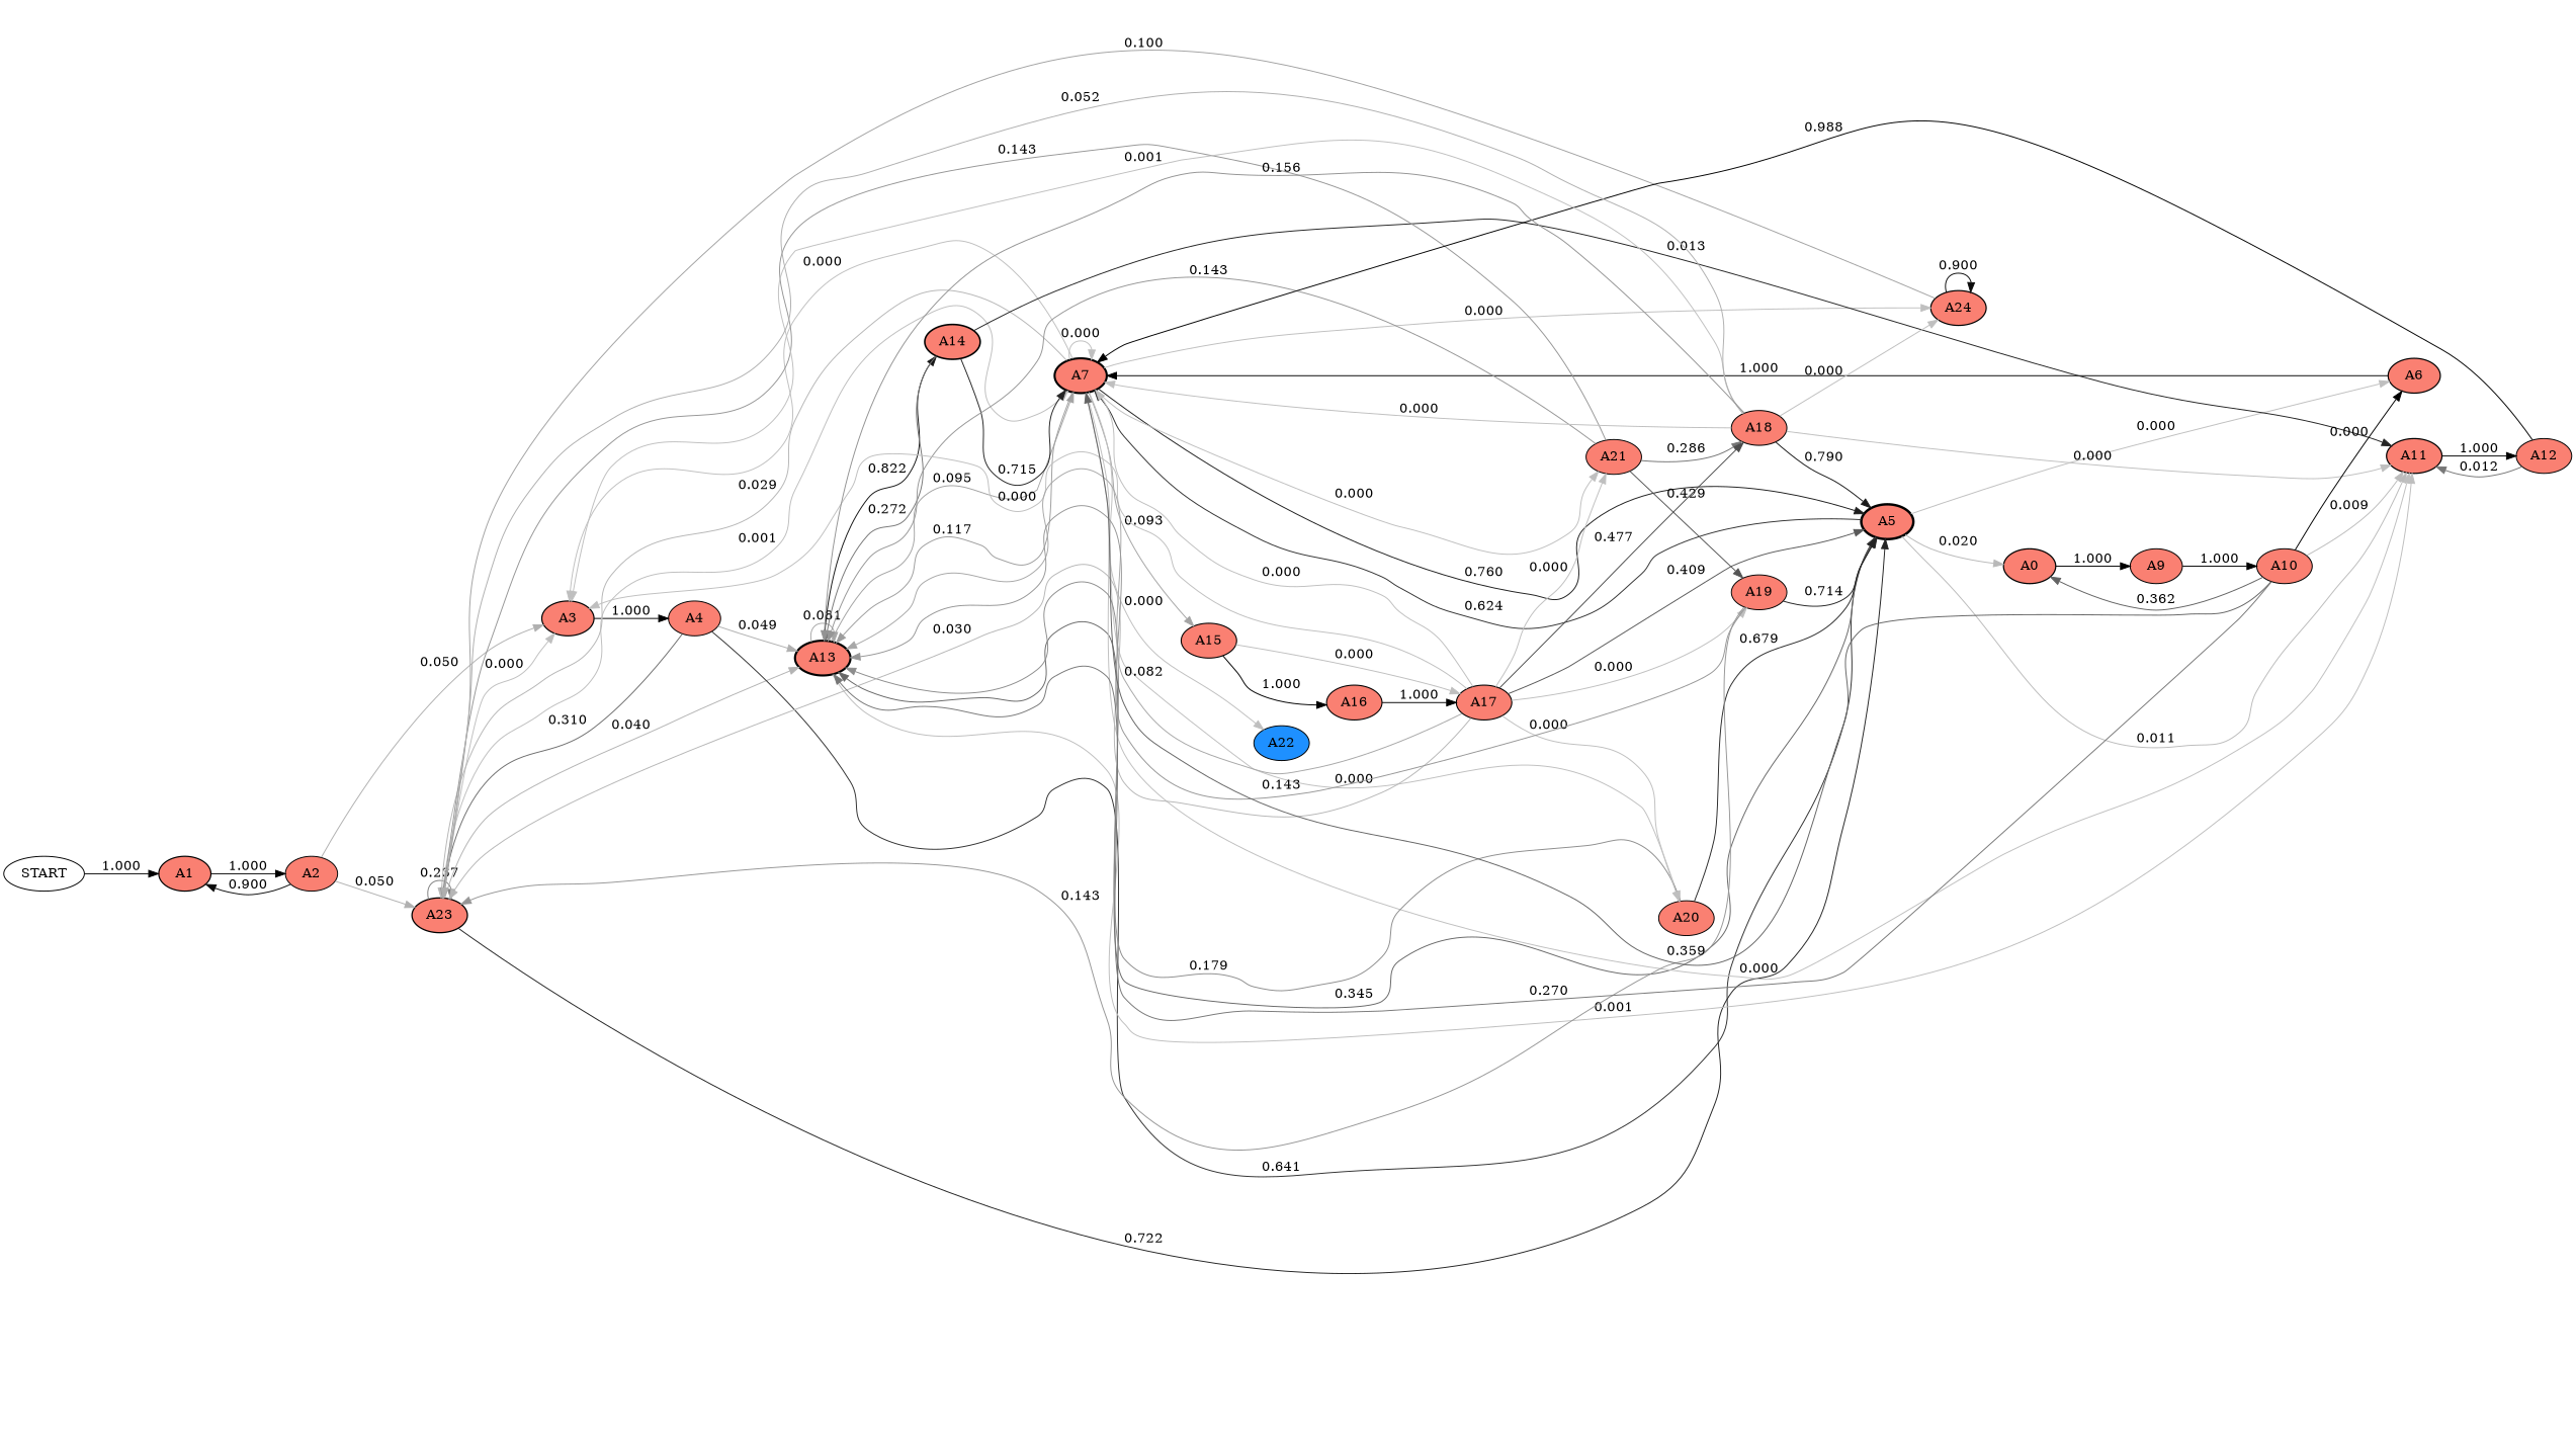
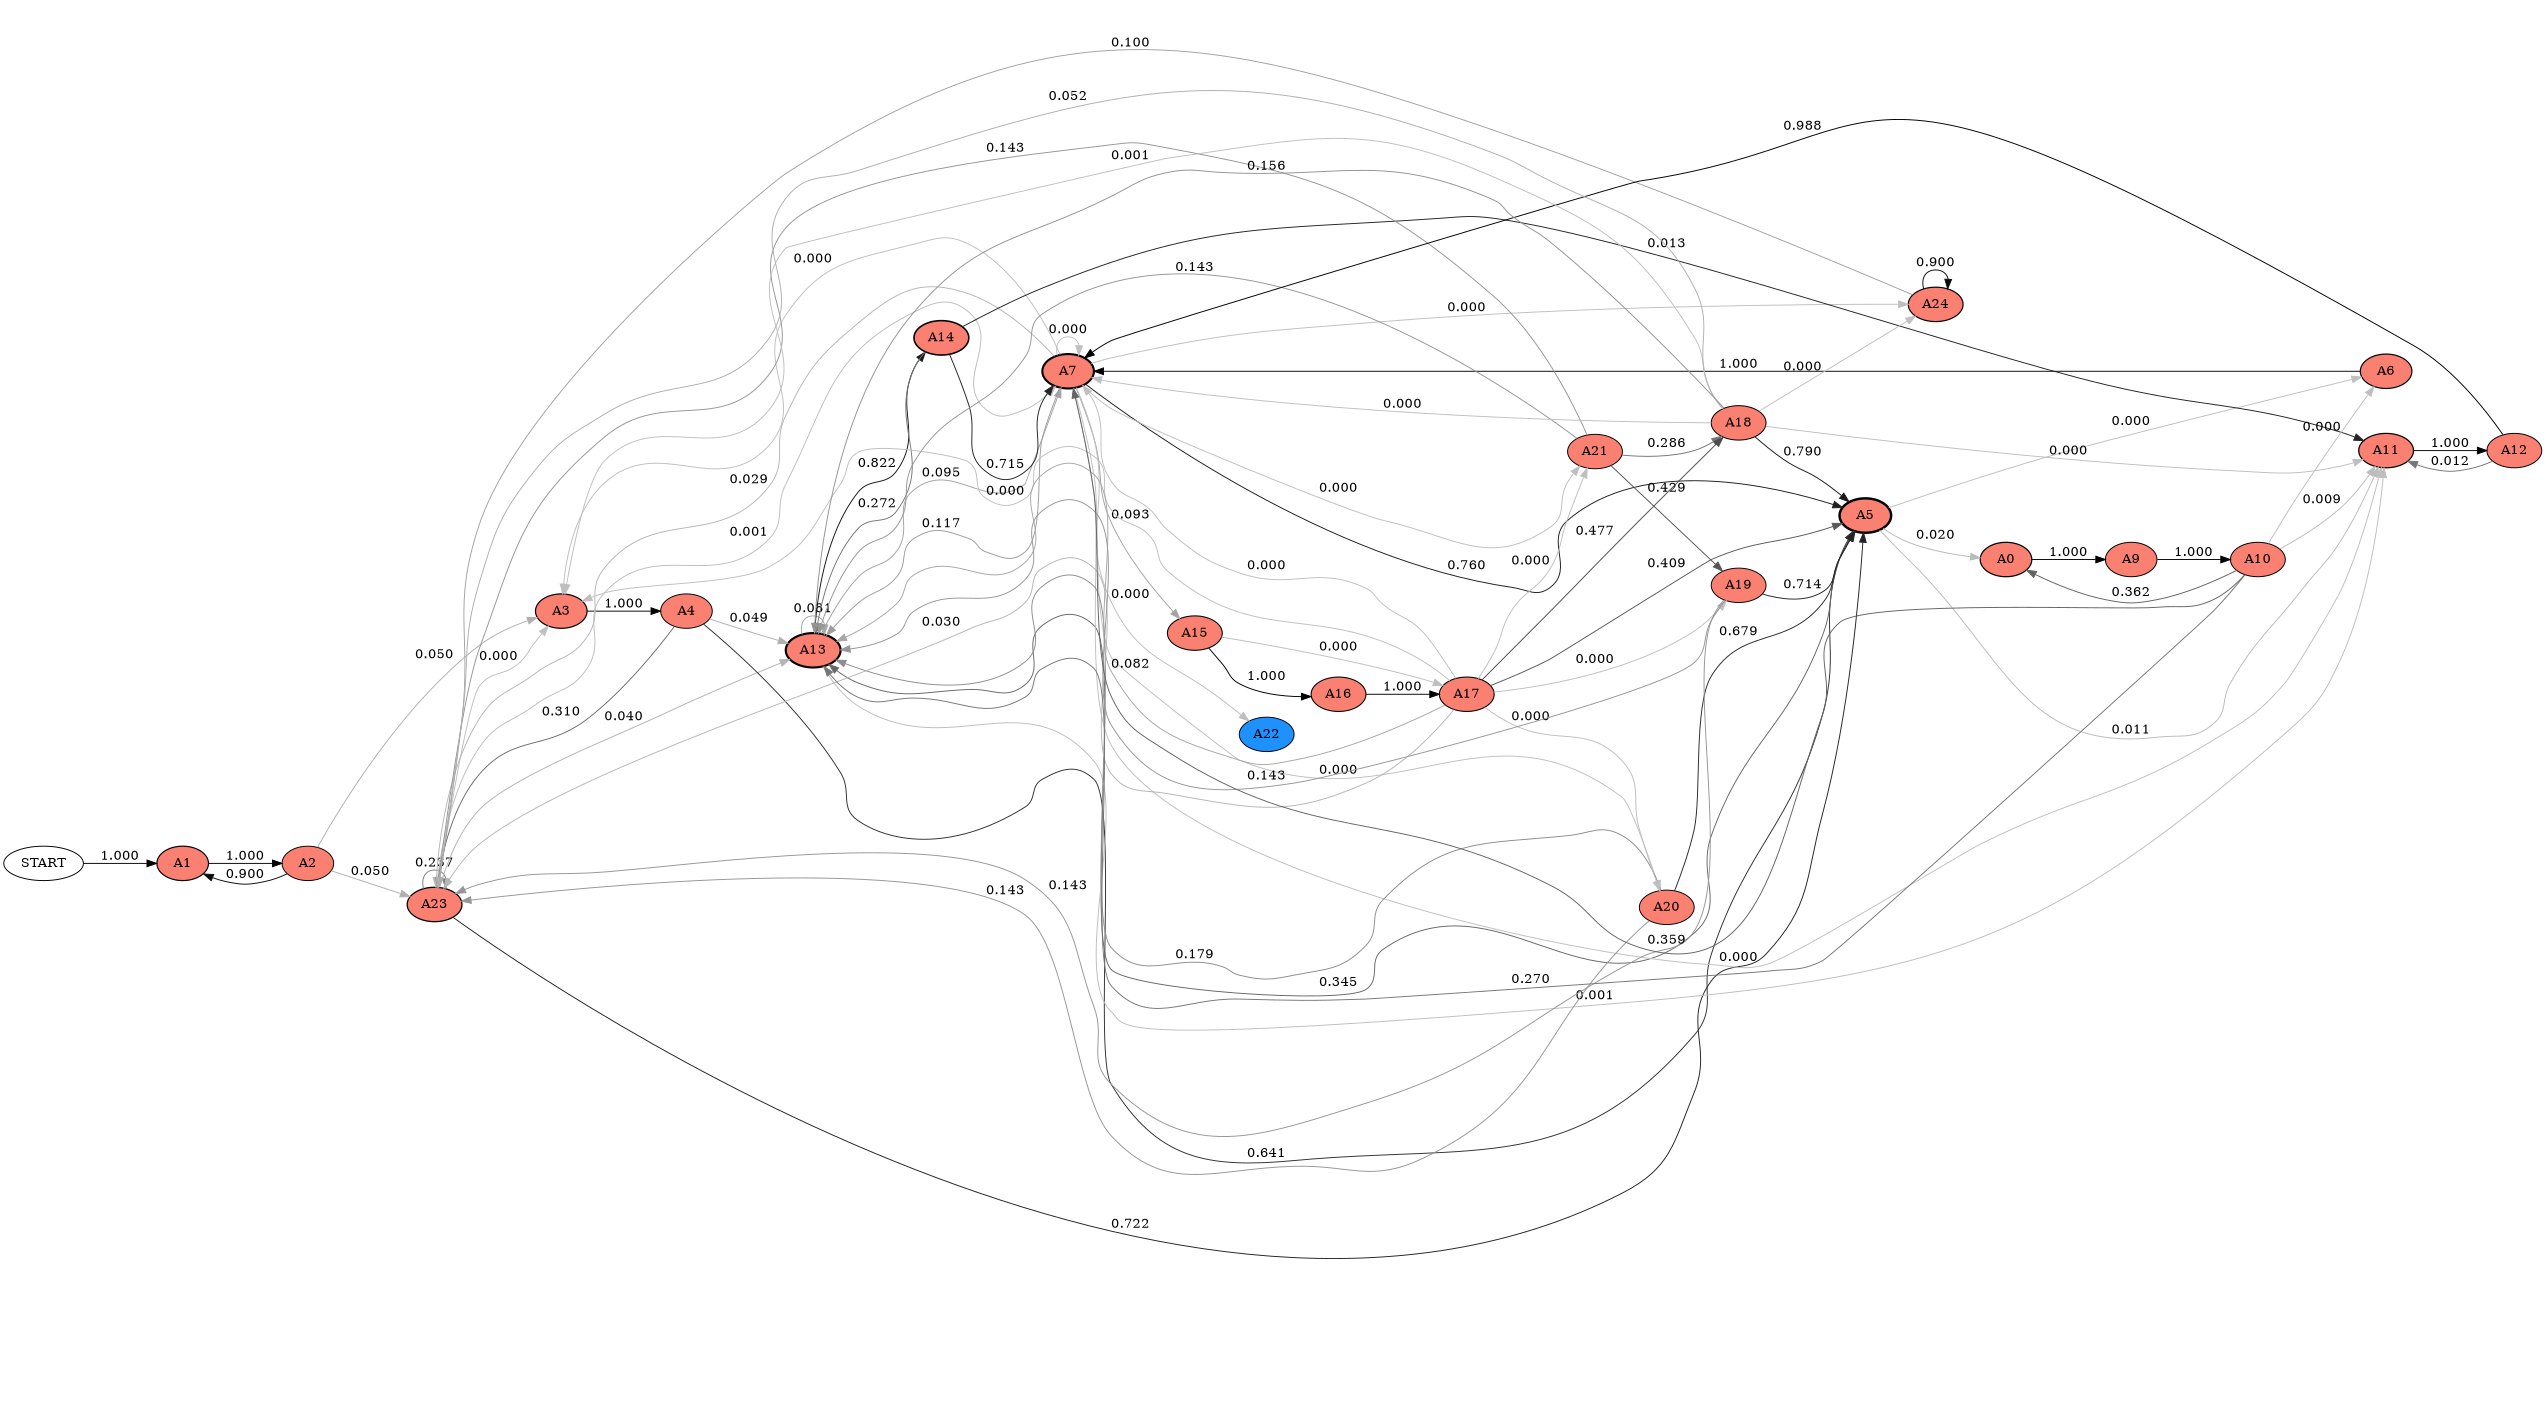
  digraph {
    rankdir=LR
    node [color=black fillcolor="#fa8072" fontcolor=black penwidth=1.0000043137250652 style=filled]
    edge [color="#bfbfbf" fontcolor=black weight=0.001]
    START [fillcolor="#ffffff"]
    A1 [penwidth=1.2500539213427653]
    A2 [penwidth=1.0000431370742122]
    A3 [penwidth=1.2504960578670465]
    A23 [penwidth=1.3257333001260274]
    A4 [penwidth=1.0003968462936372]
    A5 [penwidth=2.5486225512616145]
    A13 [penwidth=2.2283364840624915]
    A7 [penwidth=2.1776240976776884]
    A6 [penwidth=1.2504960578670465]
    n11 [label=A0 penwidth=1.2967829584878776]
    A11 [penwidth=1.2801166876859789]
    A14 [penwidth=1.6537609485505946]
    A15 [penwidth=1.124240956863252]
    A20 [penwidth=1.000060391794113]
    A21 [penwidth=1.0000150980205738]
    A22 [fillcolor="#1e90ff"]
    A24 [penwidth=1.2500539213427653]
    A9 [penwidth=1.037426366790302]
    A12 [penwidth=1.024093350148783]
    A16 [penwidth=1.124226254038244]
    A17 [penwidth=1.124240956863252]
    A18 [penwidth=1.0596943663197527]
    A19 [penwidth=1.0000150980205738]
    A10 [penwidth=1.037426366790302]
    START -> A1 [color="#000000" label=1.000 weight=1.0]
    A1 -> A2 [color="#000000" label=1.000 weight=1.0]
    A2 -> A1 [color="#0b0b0b" label=0.900 weight=0.9]
    A2 -> A3 [color="#b0b0b0" label=0.050 weight=0.05]
    A2 -> A23 [color="#b0b0b0" label=0.050 weight=0.05]
    A3 -> A4 [color="#000000" label=1.000 weight=1.0]
    A23 -> A3 [label=0.000]
    A23 -> A23 [color="#7f7f7f" label=0.237 weight=0.23702734250645538]
    A23 -> A5 [color="#232323" label=0.722 weight=0.7219765837784302]
    A23 -> A13 [color="#b3b3b3" label=0.040 weight=0.039722684022496554]
    A23 -> A7 [color="#bebebe" label=0.001 weight=0.0012380177567118248]
    A4 -> A23 [color="#6e6e6e" label=0.310 weight=0.30978260869565216]
    A4 -> A5 [color="#303030" label=0.641 weight=0.6413043478260869]
    A4 -> A13 [color="#b0b0b0" label=0.049 weight=0.04891304347826087]
    A5 -> A13 [color="#676767" label=0.345 weight=0.3446243501870799]
-   A5 -> A7 [color="#323232" label=0.624 weight=0.623702673568572]
    A5 -> A6 [label=0.000]
    A5 -> n11 [color="#b9b9b9" label=0.020 weight=0.02043714520122586]
    A5 -> A11 [color="#bbbbbb" label=0.011 weight=0.010908395233417583]
    A13 -> A13 [color="#a7a7a7" label=0.081 weight=0.08128527262365277]
    A13 -> A7 [color="#a3a3a3" label=0.095 weight=0.09482189058741054]
    A13 -> A11 [color="#bebebe" label=0.001 weight=0.0014979044468092619]
    A13 -> A14 [color="#151515" label=0.822 weight=0.8223949323421275]
    A7 -> A3 [label=0.000]
    A7 -> A23 [color="#b6b6b6" label=0.029 weight=0.029126337360686615]
    A7 -> A5 [color="#1e1e1e" label=0.760 weight=0.7603921331161898]
    A7 -> A13 [color="#9d9d9d" label=0.117 weight=0.11680015042817851]
    A7 -> A7 [label=0.000]
    A7 -> A11 [label=0.000]
    A7 -> A15 [color="#a4a4a4" label=0.093 weight=0.09301369470091245]
    A7 -> A20 [label=0.000]
    A7 -> A21 [label=0.000]
    A7 -> A22 [label=0.000]
    A7 -> A24 [label=0.000]
    A6 -> A7 [color="#000000" label=1.000 weight=1.0]
    n11 -> A9 [color="#000000" label=1.000 weight=1.0]
    A11 -> A12 [color="#000000" label=1.000 weight=1.0]
    A14 -> A13 [color="#777777" label=0.272 weight=0.2718689823502717]
    A14 -> A7 [color="#242424" label=0.715 weight=0.7146913443966099]
    A14 -> A11 [color="#242424" label=0.013 weight=0.013439673253118446]
    A15 -> A16 [color="#000000" label=1.000 weight=0.999880075381189]
    A15 -> A17 [label=0.000]
+   A20 -> A23 [color="#969696" label=0.143 weight=0.14285714285714285]
    A20 -> A5 [color="#2a2a2a" label=0.679 weight=0.6785714285714286]
    A20 -> A13 [color="#8d8d8d" label=0.179 weight=0.17857142857142858]
    A21 -> A23 [color="#969696" label=0.143 weight=0.14285714285714285]
    A21 -> A13 [color="#969696" label=0.143 weight=0.14285714285714285]
    A21 -> A18 [color="#747474" label=0.286 weight=0.2857142857142857]
    A21 -> A19 [color="#555555" label=0.429 weight=0.42857142857142855]
    A24 -> A23 [color="#a2a2a2" label=0.100 weight=0.1]
    A24 -> A24 [color="#0b0b0b" label=0.900 weight=0.9]
    A9 -> A10 [color="#000000" label=1.000 weight=1.0]
    A12 -> A7 [color="#010101" label=0.988 weight=0.9876774712027859]
    A12 -> A11 [color="#777777" label=0.012 weight=0.012322528797214037]
    A16 -> A17 [color="#000000" label=1.000 weight=1.0]
    A17 -> A3 [label=0.000]
    A17 -> A23 [color="#b6b6b6" label=0.030 weight=0.030340928559191366]
    A17 -> A5 [color="#595959" label=0.409 weight=0.4089943464108275]
    A17 -> A13 [color="#a7a7a7" label=0.082 weight=0.08249100565358918]
    A17 -> A7 [label=0.000]
    A17 -> A20 [label=0.000]
    A17 -> A21 [label=0.000]
    A17 -> A18 [color="#4c4c4c" label=0.477 weight=0.47712866198389586]
    A17 -> A19 [label=0.000]
    A18 -> A3 [label=0.001]
    A18 -> A23 [color="#afafaf" label=0.052 weight=0.0522404136148212]
    A18 -> A5 [color="#191919" label=0.790 weight=0.7902843601895735]
    A18 -> A13 [color="#939393" label=0.156 weight=0.15636220020106276]
    A18 -> A7 [label=0.000]
    A18 -> A11 [label=0.000]
    A18 -> A24 [label=0.000]
    A19 -> A23 [color="#969696" label=0.143 weight=0.14285714285714285]
    A19 -> A5 [color="#242424" label=0.714 weight=0.7142857142857143]
    A19 -> A13 [color="#969696" label=0.143 weight=0.14285714285714285]
    A10 -> A13 [color="#777777" label=0.270 weight=0.27019114861374205]
    A10 -> A7 [color="#646464" label=0.359 weight=0.35853280523506115]
-   A10 -> A6 [color="#000000" label=0.000]
+   A10 -> A6 [label=0.000]
    A10 -> n11 [color="#636363" label=0.362 weight=0.3622639343321279]
    A10 -> A11 [color="#bcbcbc" label=0.009 weight=0.008667699902416623]
  }
